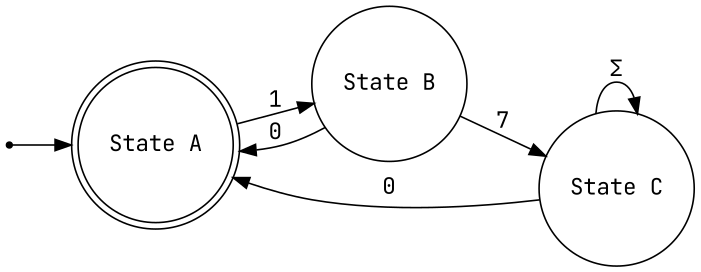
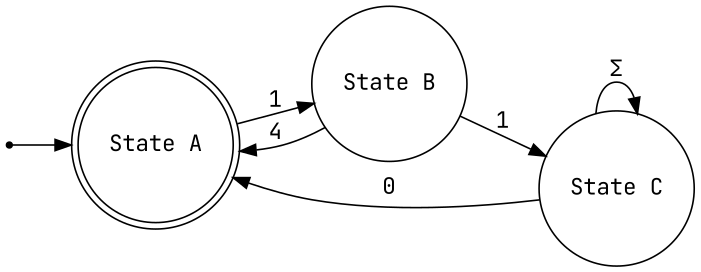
  digraph {
    fontname="JetBrains Mono"
    rankdir=LR
    node [fontname="JetBrains Mono" shape=circle]
    edge [fontname="JetBrains Mono"]
    "State A" [shape=doublecircle]
    "State B"
    "State C"
    start [shape=point]
    "State A" -> "State B" [label=1]
-   "State B" -> "State A" [label=0]
-   "State B" -> "State C" [label=7]
+   "State B" -> "State A" [label=4]
+   "State B" -> "State C" [label=1]
    "State C" -> "State A" [label=0]
    "State C" -> "State C" [label="Σ"]
    start -> "State A"
  }
